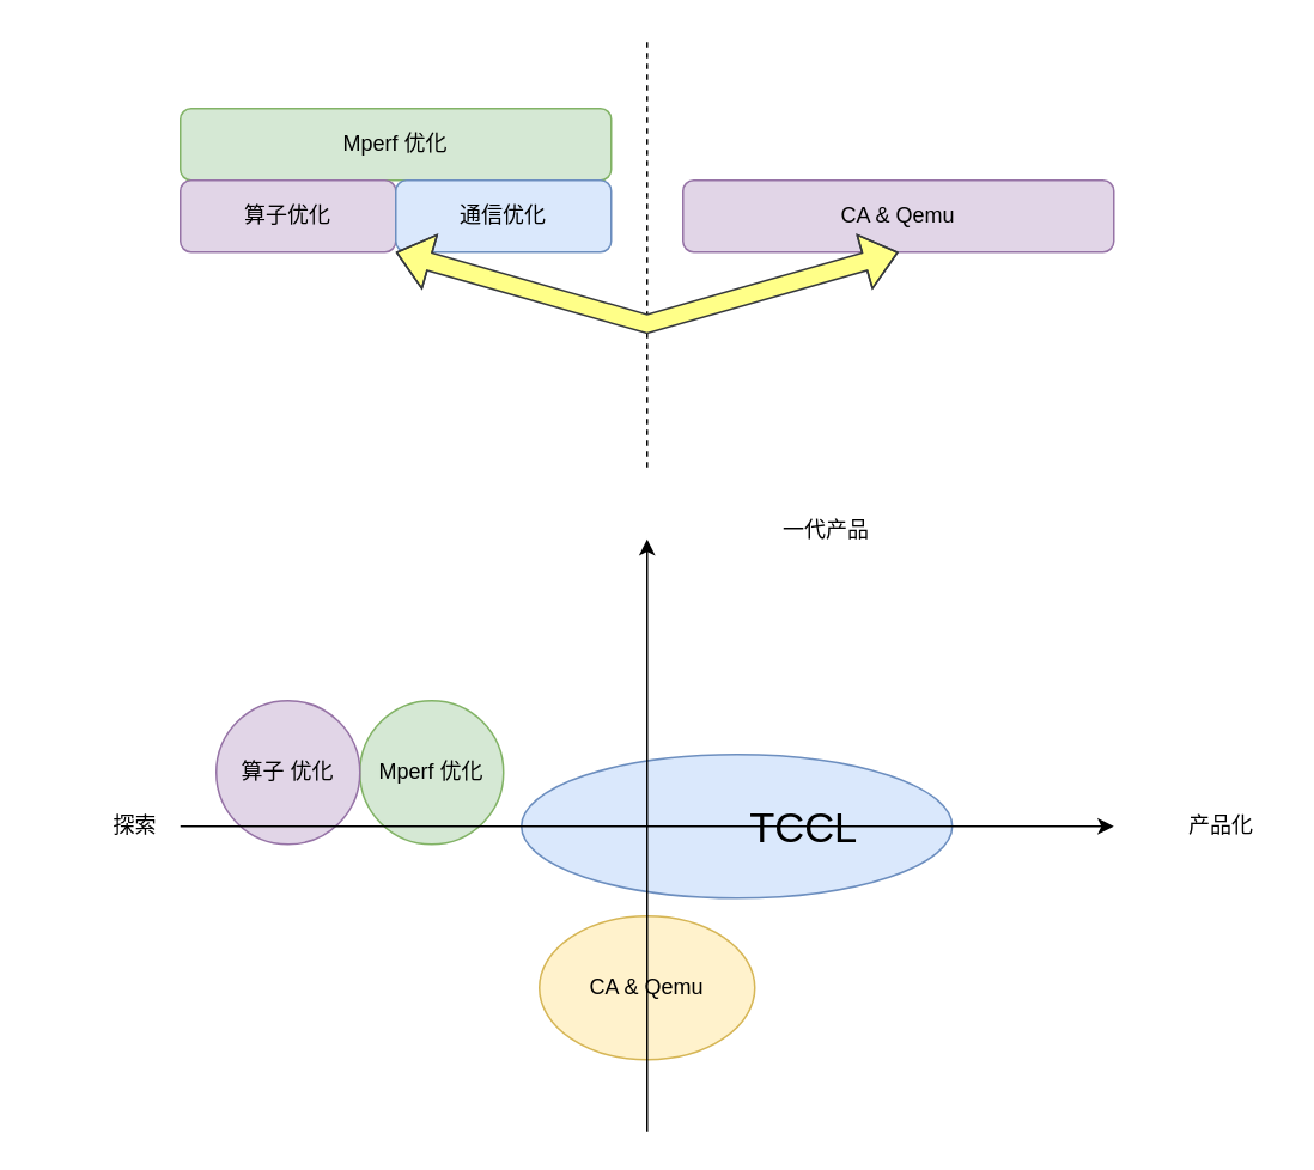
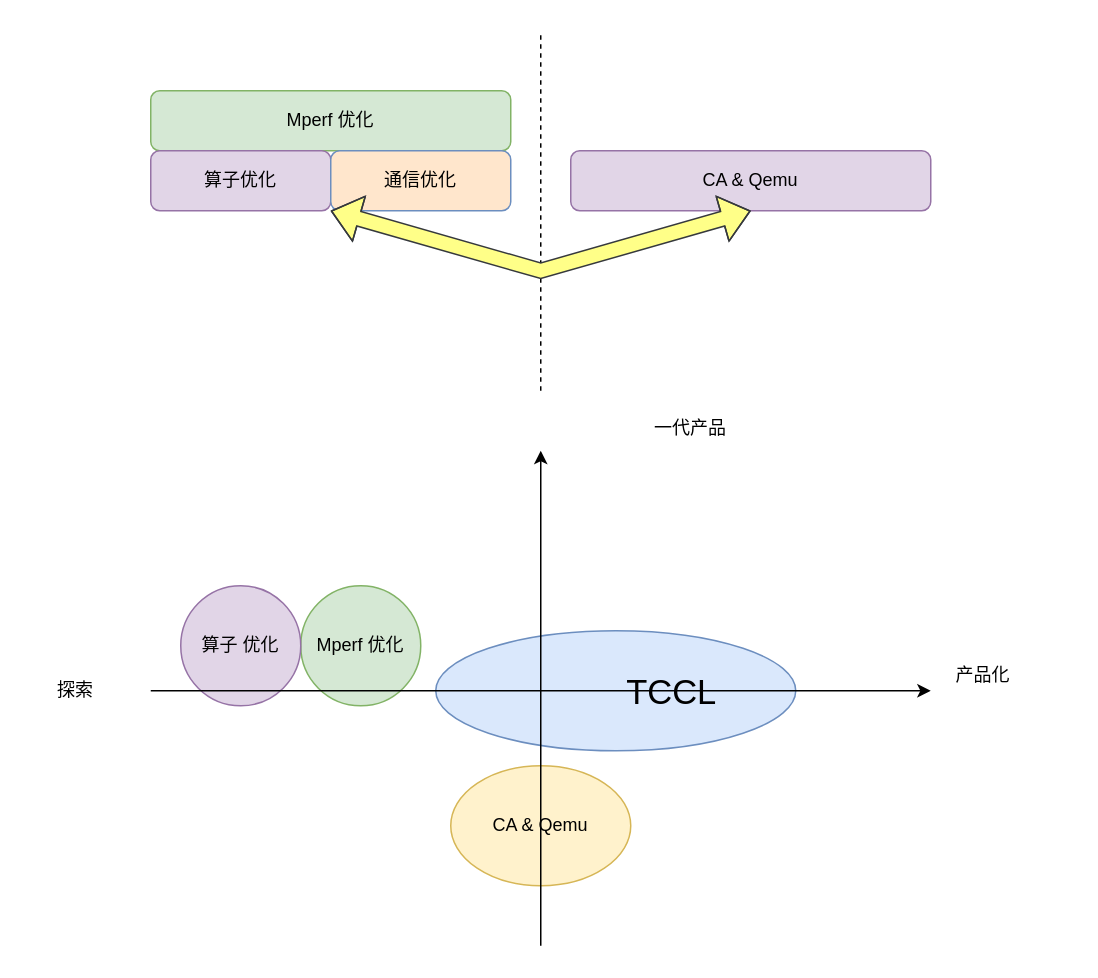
  <mxCell id="0" />
  <mxCell id="1" parent="0" />
  <mxCell id="2" value="CA &amp;amp; Qemu" style="ellipse;whiteSpace=wrap;html=1;fillColor=#fff2cc;strokeColor=#d6b656;" parent="1" vertex="1"><mxGeometry x="300" y="510" width="120" height="80" as="geometry" /></mxCell>
  <mxCell id="3" value="" style="ellipse;whiteSpace=wrap;html=1;fillColor=#dae8fc;strokeColor=#6c8ebf;" parent="1" vertex="1"><mxGeometry x="290" y="420" width="240" height="80" as="geometry" /></mxCell>
  <mxCell id="4" value="" style="endArrow=classic;html=1;rounded=0;" parent="1" edge="1"><mxGeometry width="50" height="50" relative="1" as="geometry"><mxPoint x="360" y="630" as="sourcePoint" /><mxPoint x="360" y="300" as="targetPoint" /></mxGeometry></mxCell>
  <mxCell id="5" value="Mperf 优化" style="ellipse;whiteSpace=wrap;html=1;fillColor=#d5e8d4;strokeColor=#82b366;" parent="1" vertex="1"><mxGeometry x="200" y="390" width="80" height="80" as="geometry" /></mxCell>
  <mxCell id="6" value="算子 优化" style="ellipse;whiteSpace=wrap;html=1;fillColor=#e1d5e7;strokeColor=#9673a6;" parent="1" vertex="1"><mxGeometry x="120" y="390" width="80" height="80" as="geometry" /></mxCell>
- <mxCell id="7" value="产品化" style="text;html=1;align=center;verticalAlign=middle;whiteSpace=wrap;rounded=0;" parent="1" vertex="1"><mxGeometry x="650" y="445" width="60" height="30" as="geometry" /></mxCell>
- <mxCell id="8" value="一代产品" style="text;html=1;align=center;verticalAlign=middle;whiteSpace=wrap;rounded=0;" parent="1" vertex="1"><mxGeometry x="430" y="280" width="60" height="30" as="geometry" /></mxCell>
- <mxCell id="9" value="探索" style="text;html=1;align=center;verticalAlign=middle;whiteSpace=wrap;rounded=0;" parent="1" vertex="1"><mxGeometry x="45" y="445" width="60" height="30" as="geometry" /></mxCell>
+ <mxCell id="7" value="产品化" style="text;html=1;align=center;verticalAlign=middle;whiteSpace=wrap;rounded=0;" parent="1" vertex="1"><mxGeometry x="625" y="435" width="60" height="30" as="geometry" /></mxCell>
+ <mxCell id="8" value="一代产品" style="text;html=1;align=center;verticalAlign=middle;whiteSpace=wrap;rounded=0;" parent="1" vertex="1"><mxGeometry x="430" y="270" width="60" height="30" as="geometry" /></mxCell>
+ <mxCell id="9" value="探索" style="text;html=1;align=center;verticalAlign=middle;whiteSpace=wrap;rounded=0;" parent="1" vertex="1"><mxGeometry x="20" y="445" width="60" height="30" as="geometry" /></mxCell>
  <mxCell id="10" value="" style="endArrow=classic;html=1;rounded=0;" parent="1" edge="1"><mxGeometry width="50" height="50" relative="1" as="geometry"><mxPoint x="100" y="460" as="sourcePoint" /><mxPoint x="620" y="460" as="targetPoint" /></mxGeometry></mxCell>
  <mxCell id="11" value="&lt;font style=&quot;font-size: 23px;&quot;&gt;TCCL&lt;/font&gt;" style="edgeLabel;html=1;align=center;verticalAlign=middle;resizable=0;points=[];labelBackgroundColor=none;" parent="10" vertex="1" connectable="0"><mxGeometry x="0.219" y="4" relative="1" as="geometry"><mxPoint x="29" y="4" as="offset" /></mxGeometry></mxCell>
  <mxCell id="12" value="Mperf 优化" style="rounded=1;whiteSpace=wrap;html=1;fillColor=#d5e8d4;strokeColor=#82b366;" parent="1" vertex="1"><mxGeometry x="100" y="60" width="240" height="40" as="geometry" /></mxCell>
  <mxCell id="13" value="算子优化" style="rounded=1;whiteSpace=wrap;html=1;fillColor=#e1d5e7;strokeColor=#9673a6;" parent="1" vertex="1"><mxGeometry x="100" y="100" width="120" height="40" as="geometry" /></mxCell>
- <mxCell id="14" value="通信优化" style="rounded=1;whiteSpace=wrap;html=1;fillColor=#dae8fc;strokeColor=#6c8ebf;" parent="1" vertex="1"><mxGeometry x="220" y="100" width="120" height="40" as="geometry" /></mxCell>
+ <mxCell id="14" value="通信优化" style="rounded=1;whiteSpace=wrap;html=1;fillColor=#ffe6cc;strokeColor=#6c8ebf;" parent="1" vertex="1"><mxGeometry x="220" y="100" width="120" height="40" as="geometry" /></mxCell>
  <mxCell id="15" value="CA &amp;amp; Qemu" style="rounded=1;whiteSpace=wrap;html=1;fillColor=#e1d5e7;strokeColor=#9673a6;" parent="1" vertex="1"><mxGeometry x="380" y="100" width="240" height="40" as="geometry" /></mxCell>
  <mxCell id="16" value="" style="endArrow=none;dashed=1;html=1;rounded=0;" parent="1" edge="1"><mxGeometry width="50" height="50" relative="1" as="geometry"><mxPoint x="360" y="260" as="sourcePoint" /><mxPoint x="360" y="20" as="targetPoint" /></mxGeometry></mxCell>
  <mxCell id="17" value="" style="shape=flexArrow;endArrow=classic;startArrow=classic;html=1;rounded=0;exitX=0;exitY=1;exitDx=0;exitDy=0;entryX=0.5;entryY=1;entryDx=0;entryDy=0;fillColor=#ffff88;strokeColor=#36393d;" parent="1" source="14" target="15" edge="1"><mxGeometry width="100" height="100" relative="1" as="geometry"><mxPoint x="240" y="280" as="sourcePoint" /><mxPoint x="750" y="300" as="targetPoint" /><Array as="points"><mxPoint x="360" y="180" /></Array></mxGeometry></mxCell>
